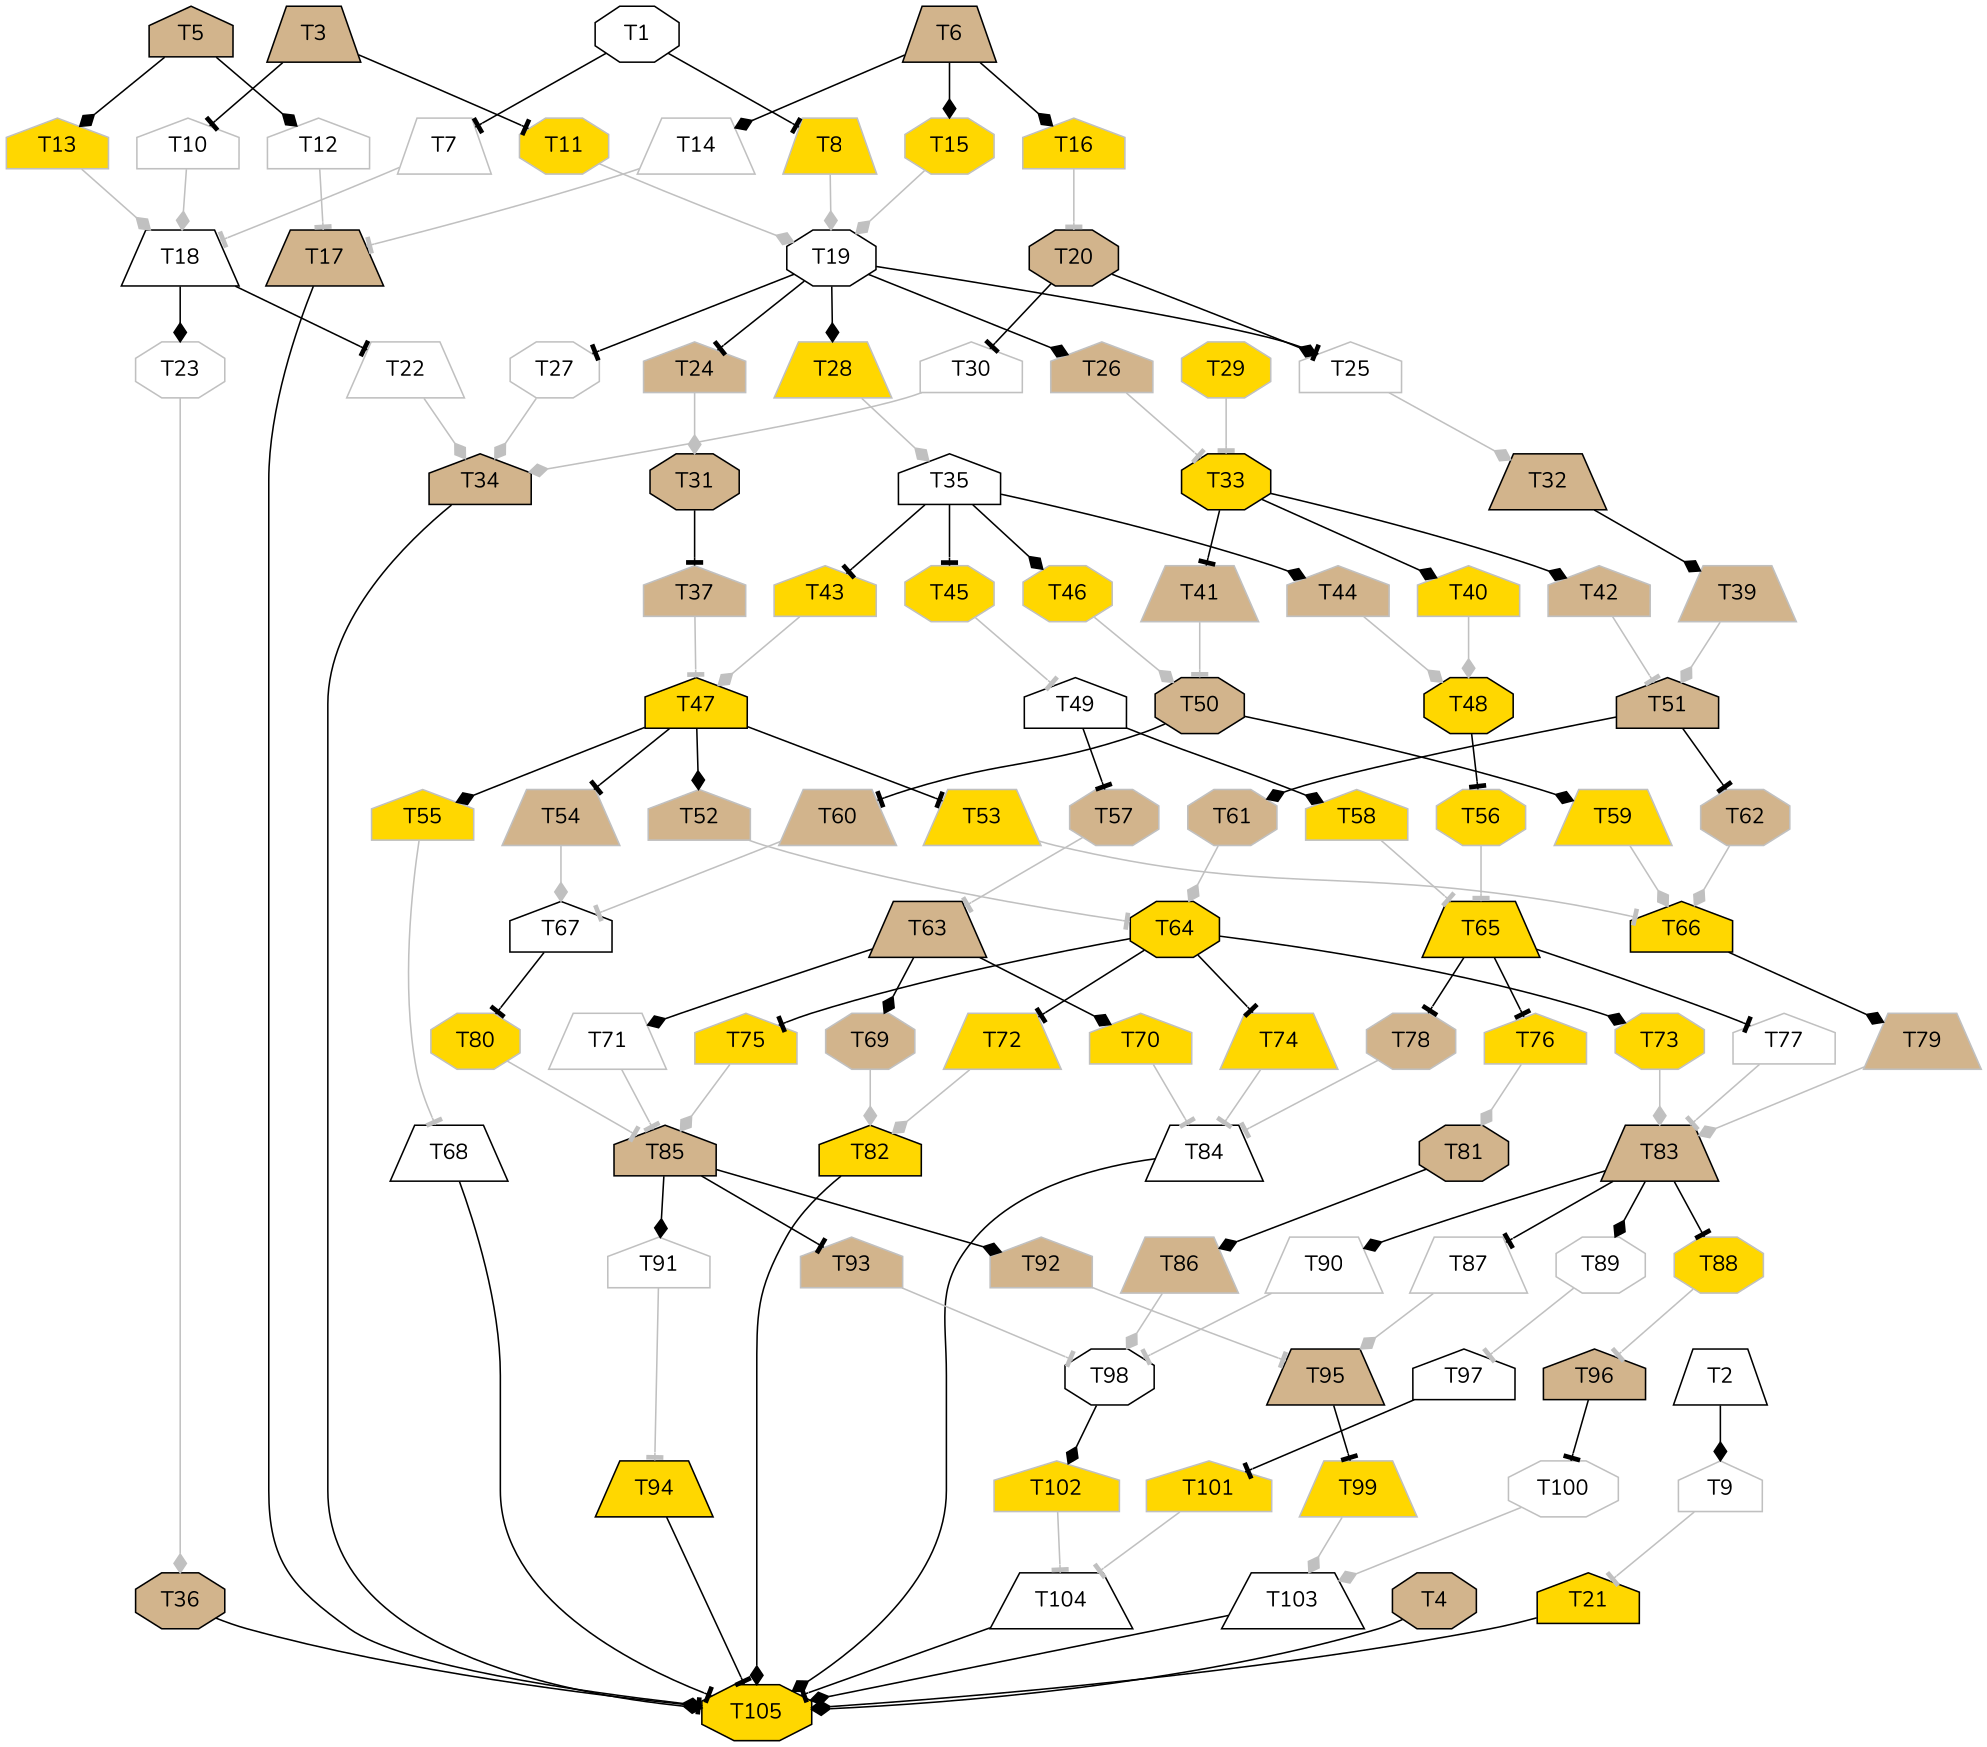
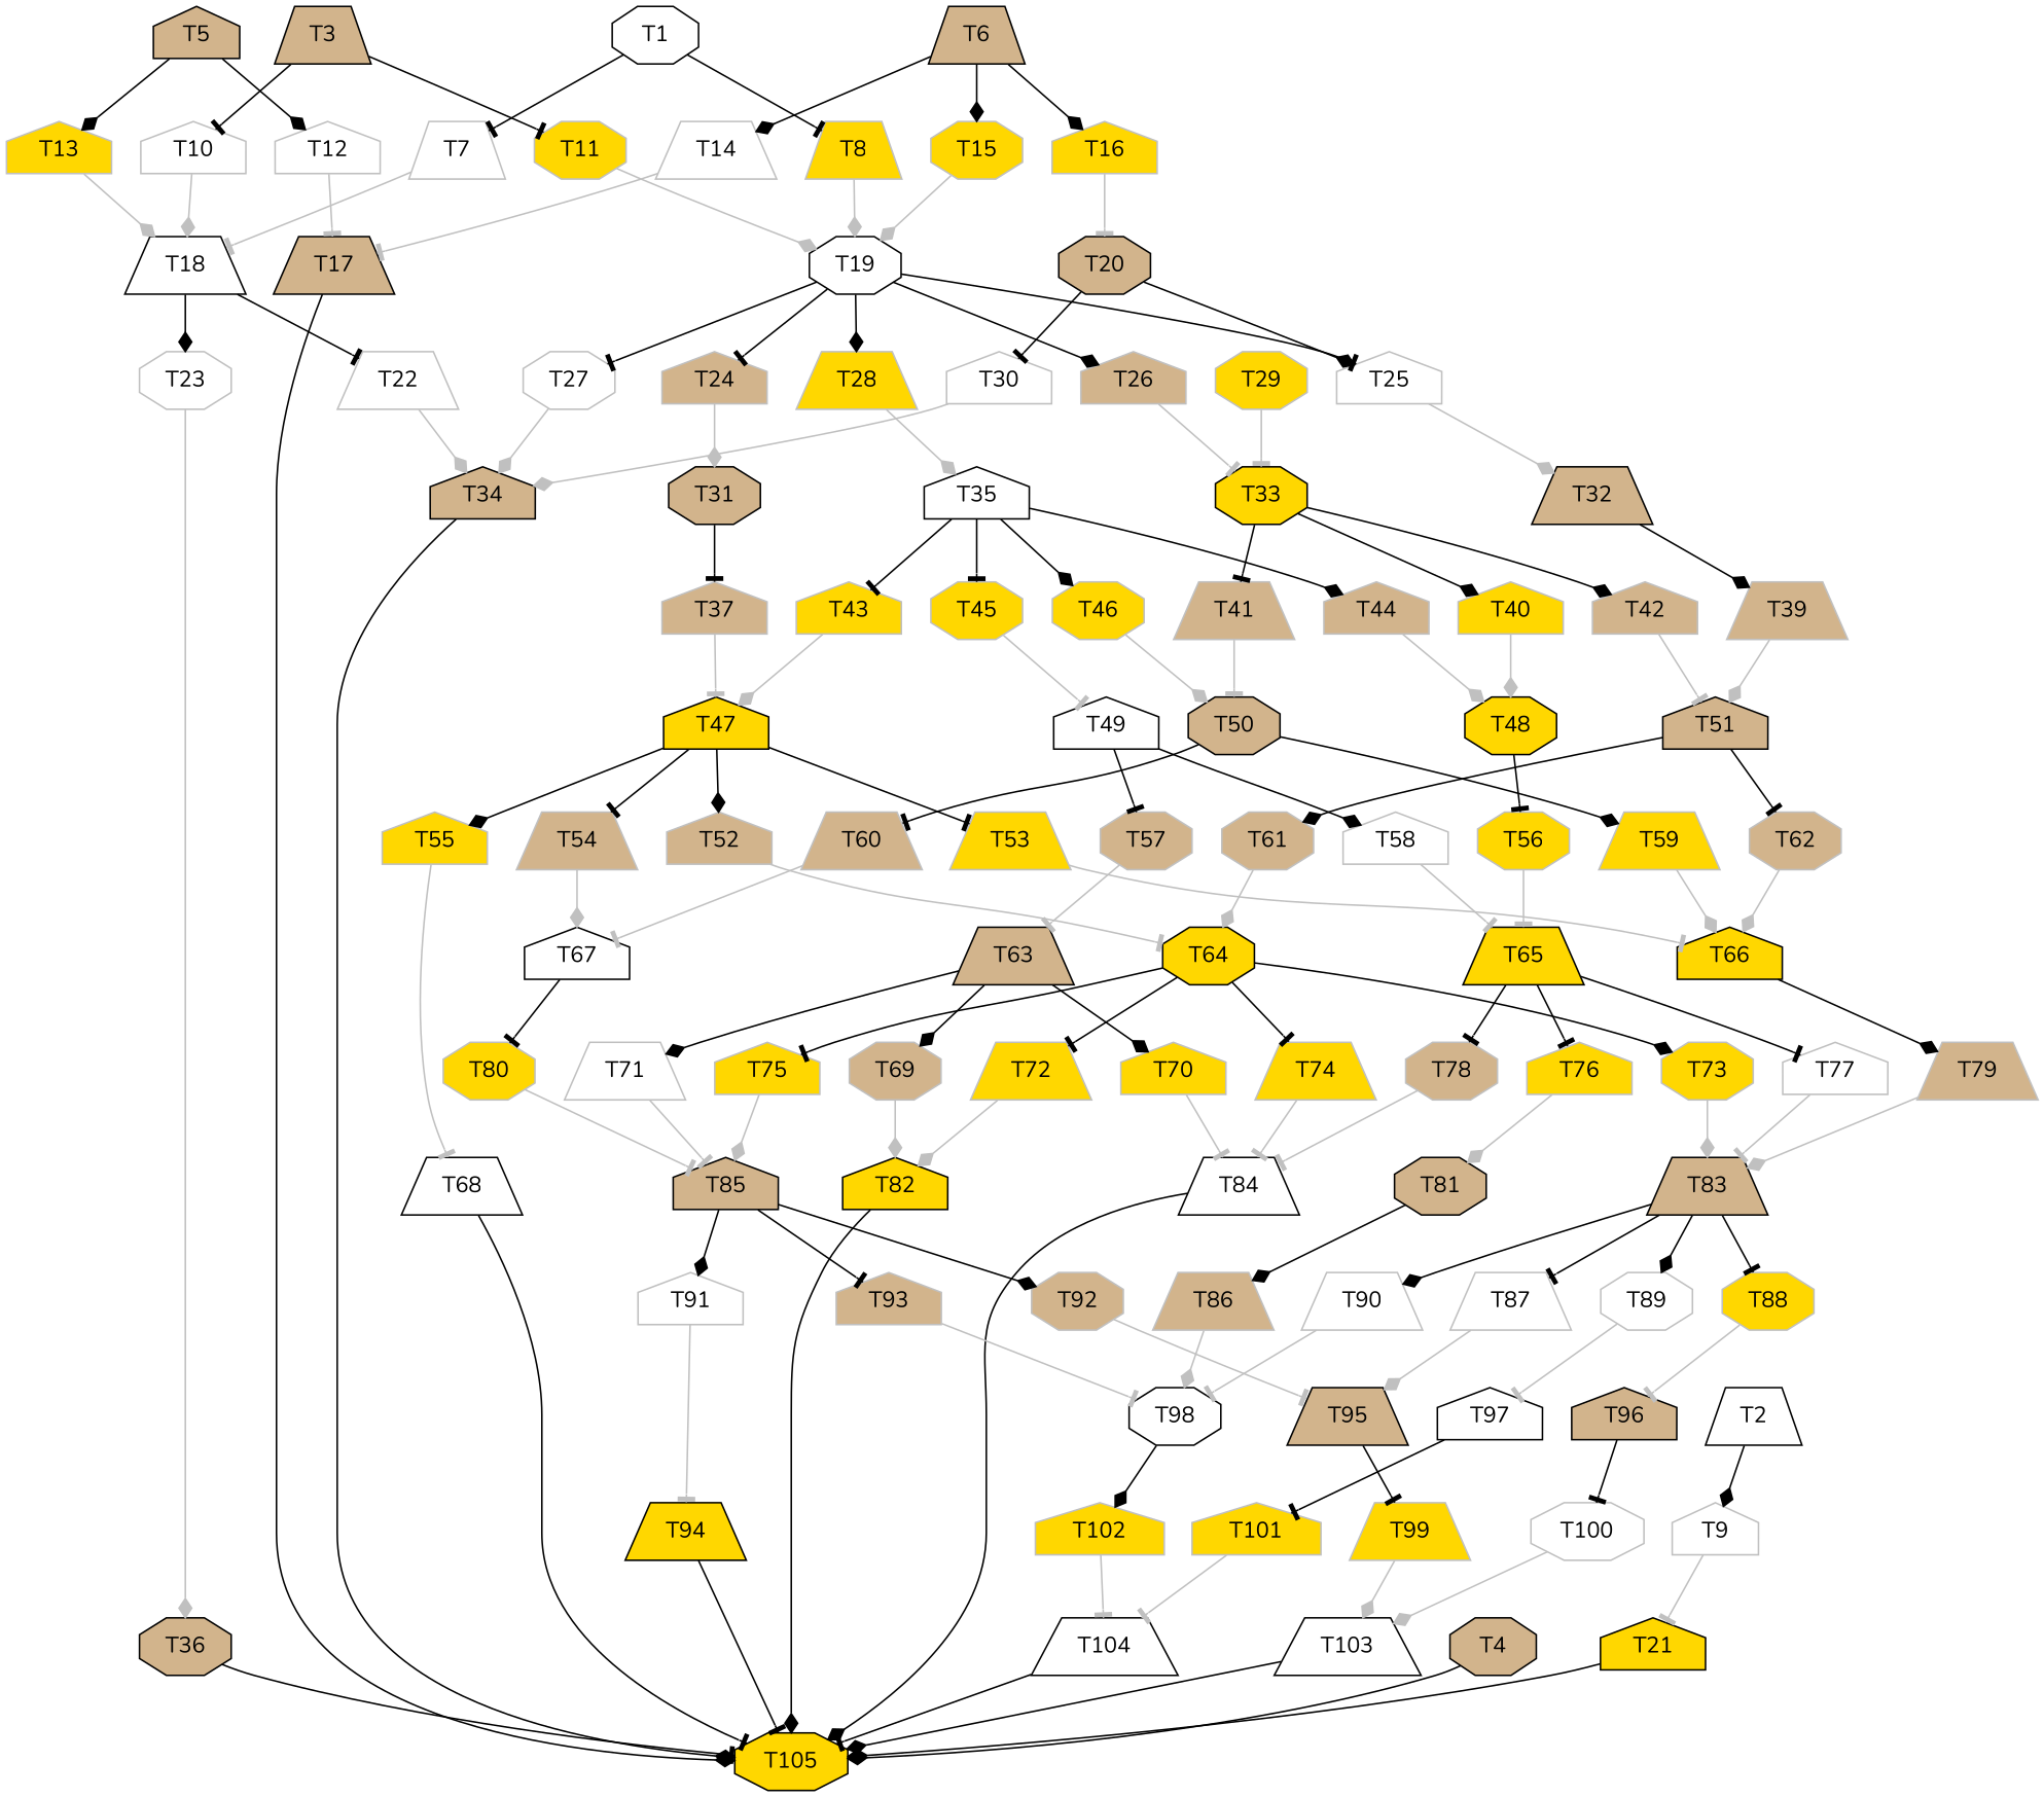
  digraph {
    fontname=Nunito
    node [color=grey fillcolor=tan fontname=Nunito overhead=0.1 shape=house style=filled]
    edge [arrowhead=diamond color=black fontname=Nunito]
    T1 [color=black fillcolor=white overhead=0.06 shape=octagon]
    T7 [fillcolor=white shape=trapezium]
    T8 [fillcolor=gold shape=trapezium]
    T18 [color=black fillcolor=white overhead=0.12 shape=trapezium]
    T19 [color=black fillcolor=white overhead=0.15 shape=octagon]
    T22 [fillcolor=white shape=trapezium]
    T23 [fillcolor=white shape=octagon]
    T24
    T25 [fillcolor=white]
    T26
    T27 [fillcolor=white shape=octagon]
    T28 [fillcolor=gold shape=trapezium]
    T2 [color=black fillcolor=white overhead=0.18 shape=trapezium]
    T9 [fillcolor=white]
    T21 [color=black fillcolor=gold overhead=0.18]
    T105 [color=black fillcolor=gold shape=octagon]
    T3 [color=black overhead=0.08 shape=trapezium]
    T10 [fillcolor=white]
    T11 [fillcolor=gold shape=octagon]
    T4 [color=black overhead=0.18 shape=octagon]
    T5 [color=black overhead=0.16]
    T12 [fillcolor=white]
    T13 [fillcolor=gold]
    T17 [color=black overhead=0.17 shape=trapezium]
    T6 [color=black overhead=0.13 shape=trapezium]
    T14 [fillcolor=white shape=trapezium]
    T15 [fillcolor=gold shape=octagon]
    T16 [fillcolor=gold]
    T20 [color=black overhead=0.13 shape=octagon]
    T30 [fillcolor=white]
    T34 [color=black overhead=0.08]
    T36 [color=black overhead=0.03 shape=octagon]
    T31 [color=black overhead=0.13 shape=octagon]
    T32 [color=black overhead=0.13 shape=trapezium]
    T33 [color=black fillcolor=gold overhead=0.13 shape=octagon]
    T35 [color=black fillcolor=white overhead=0.08]
    T29 [fillcolor=gold shape=octagon]
    T37
    T39 [shape=trapezium]
    T40 [fillcolor=gold]
    T41 [shape=trapezium]
    T42
    T43 [fillcolor=gold]
    T44
    T45 [fillcolor=gold shape=octagon]
    T46 [fillcolor=gold shape=octagon]
    T47 [color=black fillcolor=gold overhead=0.09]
    T51 [color=black overhead=0.16]
    T48 [color=black fillcolor=gold overhead=0.14 shape=octagon]
    T50 [color=black overhead=0.13 shape=octagon]
    T49 [color=black fillcolor=white overhead=0.02]
    T52
    T53 [fillcolor=gold shape=trapezium]
    T54 [shape=trapezium]
    T55 [fillcolor=gold]
    T56 [fillcolor=gold shape=octagon]
    T61 [shape=octagon]
    T62 [shape=octagon]
    T59 [fillcolor=gold shape=trapezium]
    T60 [shape=trapezium]
    T57 [shape=octagon]
-   T58 [fillcolor=gold]
+   T58 [fillcolor=white]
    T64 [color=black fillcolor=gold overhead=0.07 shape=octagon]
    T66 [color=black fillcolor=gold overhead=0.04]
    T67 [color=black fillcolor=white overhead=0.09]
    T68 [color=black fillcolor=white shape=trapezium]
    T65 [color=black fillcolor=gold overhead=0.09 shape=trapezium]
    T63 [color=black overhead=0.15 shape=trapezium]
    T72 [fillcolor=gold shape=trapezium]
    T73 [fillcolor=gold shape=octagon]
    T74 [fillcolor=gold shape=trapezium]
    T75 [fillcolor=gold]
    T79 [shape=trapezium]
    T80 [fillcolor=gold shape=octagon]
    T76 [fillcolor=gold]
    T77 [fillcolor=white]
    T78 [shape=octagon]
    T69 [shape=octagon]
    T70 [fillcolor=gold]
    T71 [fillcolor=white shape=trapezium]
    T82 [color=black fillcolor=gold overhead=0.02]
    T83 [color=black overhead=0.18 shape=trapezium]
    T84 [color=black fillcolor=white overhead=0.17 shape=trapezium]
    T85 [color=black overhead=0.16]
    T81 [color=black shape=octagon]
    T91 [fillcolor=white]
-   T92
+   T92 [shape=octagon]
    T93
    T87 [fillcolor=white shape=trapezium]
    T88 [fillcolor=gold shape=octagon]
    T89 [fillcolor=white shape=octagon]
    T90 [fillcolor=white shape=trapezium]
    T86 [shape=trapezium]
    T94 [color=black fillcolor=gold overhead=0.04 shape=trapezium]
    T95 [color=black overhead=0.12 shape=trapezium]
    T98 [color=black fillcolor=white overhead=0.17 shape=octagon]
    T96 [color=black overhead=0.11]
    T97 [color=black fillcolor=white overhead=0.2]
    T102 [fillcolor=gold]
    T99 [fillcolor=gold shape=trapezium]
    T100 [fillcolor=white shape=octagon]
    T101 [fillcolor=gold]
    T104 [color=black fillcolor=white overhead=0.06 shape=trapezium]
    T103 [color=black fillcolor=white overhead=0.05 shape=trapezium]
    T1 -> T7 [arrowhead=tee]
    T1 -> T8 [arrowhead=tee]
    T7 -> T18 [arrowhead=tee color=grey]
    T8 -> T19 [color=grey]
    T18 -> T22 [arrowhead=tee]
    T18 -> T23
    T19 -> T24 [arrowhead=tee]
    T19 -> T25 [arrowhead=tee]
    T19 -> T26
    T19 -> T27 [arrowhead=tee]
    T19 -> T28
    T22 -> T34 [color=grey]
    T23 -> T36 [color=grey]
    T24 -> T31 [color=grey]
    T25 -> T32 [color=grey]
    T26 -> T33 [arrowhead=tee color=grey]
    T27 -> T34 [color=grey]
    T28 -> T35 [color=grey]
    T2 -> T9
    T9 -> T21 [arrowhead=tee color=grey]
    T21 -> T105
    T3 -> T10 [arrowhead=tee]
    T3 -> T11 [arrowhead=tee]
    T10 -> T18 [color=grey]
    T11 -> T19 [color=grey]
    T4 -> T105
    T5 -> T12
    T5 -> T13
    T12 -> T17 [arrowhead=tee color=grey]
    T13 -> T18 [color=grey]
    T17 -> T105
    T6 -> T14
    T6 -> T15
    T6 -> T16
    T14 -> T17 [arrowhead=tee color=grey]
    T15 -> T19 [color=grey]
    T16 -> T20 [arrowhead=tee color=grey]
    T20 -> T25
    T20 -> T30 [arrowhead=tee]
    T30 -> T34 [color=grey]
    T34 -> T105
    T36 -> T105 [arrowhead=tee]
    T31 -> T37 [arrowhead=tee]
    T32 -> T39
    T33 -> T40
    T33 -> T41 [arrowhead=tee]
    T33 -> T42
    T35 -> T43 [arrowhead=tee]
    T35 -> T44
    T35 -> T45 [arrowhead=tee]
    T35 -> T46
    T29 -> T33 [arrowhead=tee color=grey]
    T37 -> T47 [arrowhead=tee color=grey]
    T39 -> T51 [color=grey]
    T40 -> T48 [color=grey]
    T41 -> T50 [arrowhead=tee color=grey]
    T42 -> T51 [arrowhead=tee color=grey]
    T43 -> T47 [color=grey]
    T44 -> T48 [color=grey]
    T45 -> T49 [arrowhead=tee color=grey]
    T46 -> T50 [color=grey]
    T47 -> T52
    T47 -> T53 [arrowhead=tee]
    T47 -> T54 [arrowhead=tee]
    T47 -> T55
    T51 -> T61
    T51 -> T62 [arrowhead=tee]
    T48 -> T56 [arrowhead=tee]
    T50 -> T59
    T50 -> T60 [arrowhead=tee]
    T49 -> T57 [arrowhead=tee]
    T49 -> T58
    T52 -> T64 [arrowhead=tee color=grey]
    T53 -> T66 [arrowhead=tee color=grey]
    T54 -> T67 [color=grey]
    T55 -> T68 [arrowhead=tee color=grey]
    T56 -> T65 [arrowhead=tee color=grey]
    T61 -> T64 [color=grey]
    T62 -> T66 [color=grey]
    T59 -> T66 [color=grey]
    T60 -> T67 [arrowhead=tee color=grey]
    T57 -> T63 [arrowhead=tee color=grey]
    T58 -> T65 [arrowhead=tee color=grey]
    T64 -> T72 [arrowhead=tee]
    T64 -> T73
    T64 -> T74 [arrowhead=tee]
    T64 -> T75 [arrowhead=tee]
    T66 -> T79
    T67 -> T80 [arrowhead=tee]
    T68 -> T105 [arrowhead=tee]
    T65 -> T76 [arrowhead=tee]
    T65 -> T77 [arrowhead=tee]
    T65 -> T78 [arrowhead=tee]
    T63 -> T69
    T63 -> T70
    T63 -> T71
    T72 -> T82 [color=grey]
    T73 -> T83 [color=grey]
    T74 -> T84 [arrowhead=tee color=grey]
    T75 -> T85 [color=grey]
    T79 -> T83 [color=grey]
    T80 -> T85 [arrowhead=tee color=grey]
    T76 -> T81 [color=grey]
    T77 -> T83 [arrowhead=tee color=grey]
    T78 -> T84 [arrowhead=tee color=grey]
    T69 -> T82 [color=grey]
    T70 -> T84 [arrowhead=tee color=grey]
    T71 -> T85 [arrowhead=tee color=grey]
    T82 -> T105
    T83 -> T87 [arrowhead=tee]
    T83 -> T88 [arrowhead=tee]
    T83 -> T89
    T83 -> T90
    T84 -> T105
    T85 -> T91
    T85 -> T92
    T85 -> T93 [arrowhead=tee]
    T81 -> T86
    T91 -> T94 [arrowhead=tee color=grey]
    T92 -> T95 [arrowhead=tee color=grey]
    T93 -> T98 [arrowhead=tee color=grey]
    T87 -> T95 [color=grey]
    T88 -> T96 [arrowhead=tee color=grey]
    T89 -> T97 [arrowhead=tee color=grey]
    T90 -> T98 [arrowhead=tee color=grey]
    T86 -> T98 [color=grey]
    T94 -> T105 [arrowhead=tee]
    T95 -> T99 [arrowhead=tee]
    T98 -> T102
    T96 -> T100 [arrowhead=tee]
    T97 -> T101 [arrowhead=tee]
    T102 -> T104 [arrowhead=tee color=grey]
    T99 -> T103 [color=grey]
    T100 -> T103 [color=grey]
    T101 -> T104 [arrowhead=tee color=grey]
    T104 -> T105 [arrowhead=tee]
    T103 -> T105
  }
